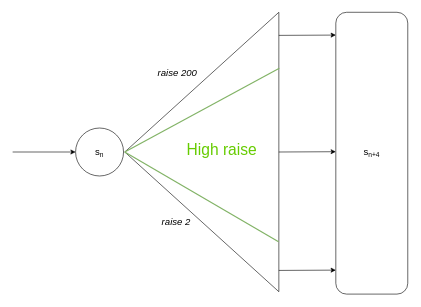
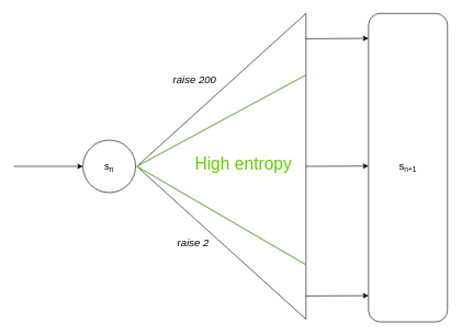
  <mxCell id="0" />
  <mxCell id="1" parent="0" />
  <mxCell id="2" value="" style="ellipse;whiteSpace=wrap;html=1;aspect=fixed;" parent="1" vertex="1"><mxGeometry x="125" y="213" width="80" height="80" as="geometry" /></mxCell>
  <mxCell id="3" value="" style="endArrow=classic;html=1;entryX=0;entryY=0.5;entryDx=0;entryDy=0;" parent="1" target="2" edge="1"><mxGeometry width="50" height="50" relative="1" as="geometry"><mxPoint x="20" y="253" as="sourcePoint" /><mxPoint x="475" y="183" as="targetPoint" /></mxGeometry></mxCell>
  <mxCell id="4" value="&lt;span style=&quot;font-size: 16px&quot;&gt;s&lt;/span&gt;&lt;span style=&quot;font-size: 13.333px&quot;&gt;&lt;sub&gt;n&lt;br&gt;&lt;/sub&gt;&lt;/span&gt;" style="text;html=1;strokeColor=none;fillColor=none;align=center;verticalAlign=middle;whiteSpace=wrap;rounded=0;" parent="1" vertex="1"><mxGeometry x="145" y="243" width="40" height="20" as="geometry" /></mxCell>
  <mxCell id="5" value="&lt;i&gt;raise 200&lt;/i&gt;" style="text;html=1;strokeColor=none;fillColor=none;align=center;verticalAlign=middle;whiteSpace=wrap;rounded=0;fontSize=16;" parent="1" vertex="1"><mxGeometry x="261" y="111" width="68" height="20" as="geometry" /></mxCell>
  <mxCell id="6" value="&lt;i&gt;raise 2&lt;/i&gt;" style="text;html=1;strokeColor=none;fillColor=none;align=center;verticalAlign=middle;whiteSpace=wrap;rounded=0;fontSize=16;" parent="1" vertex="1"><mxGeometry x="261" y="359" width="64" height="20" as="geometry" /></mxCell>
  <mxCell id="7" value="" style="triangle;whiteSpace=wrap;html=1;rotation=-180;" vertex="1" parent="1"><mxGeometry x="207" y="20" width="257" height="466" as="geometry" /></mxCell>
  <mxCell id="8" value="" style="rounded=1;whiteSpace=wrap;html=1;" vertex="1" parent="1"><mxGeometry x="559" y="20" width="120" height="470" as="geometry" /></mxCell>
  <mxCell id="9" value="" style="endArrow=classic;html=1;strokeWidth=1;entryX=-0.017;entryY=0.068;entryDx=0;entryDy=0;entryPerimeter=0;exitX=0;exitY=0.5;exitDx=0;exitDy=0;" edge="1" parent="1" source="7"><mxGeometry width="50" height="50" relative="1" as="geometry"><mxPoint x="462" y="253" as="sourcePoint" /><mxPoint x="559" y="252.5" as="targetPoint" /></mxGeometry></mxCell>
  <mxCell id="10" value="" style="endArrow=classic;html=1;strokeWidth=1;entryX=-0.017;entryY=0.068;entryDx=0;entryDy=0;entryPerimeter=0;exitX=0;exitY=0.5;exitDx=0;exitDy=0;" edge="1" parent="1"><mxGeometry width="50" height="50" relative="1" as="geometry"><mxPoint x="464" y="58.5" as="sourcePoint" /><mxPoint x="559" y="58" as="targetPoint" /></mxGeometry></mxCell>
  <mxCell id="11" value="" style="endArrow=classic;html=1;strokeWidth=1;entryX=-0.017;entryY=0.068;entryDx=0;entryDy=0;entryPerimeter=0;exitX=0;exitY=0.5;exitDx=0;exitDy=0;" edge="1" parent="1"><mxGeometry width="50" height="50" relative="1" as="geometry"><mxPoint x="464" y="450.5" as="sourcePoint" /><mxPoint x="559" y="450" as="targetPoint" /></mxGeometry></mxCell>
- <mxCell id="12" value="&lt;span style=&quot;font-size: 16px&quot;&gt;s&lt;/span&gt;&lt;span style=&quot;font-size: 13.333px&quot;&gt;&lt;sub&gt;n+4&lt;br&gt;&lt;/sub&gt;&lt;/span&gt;" style="text;html=1;strokeColor=none;fillColor=none;align=center;verticalAlign=middle;whiteSpace=wrap;rounded=0;" vertex="1" parent="1"><mxGeometry x="599" y="243" width="40" height="20" as="geometry" /></mxCell>
+ <mxCell id="12" value="&lt;span style=&quot;font-size: 16px&quot;&gt;s&lt;/span&gt;&lt;span style=&quot;font-size: 13.333px&quot;&gt;&lt;sub&gt;n+1&lt;br&gt;&lt;/sub&gt;&lt;/span&gt;" style="text;html=1;strokeColor=none;fillColor=none;align=center;verticalAlign=middle;whiteSpace=wrap;rounded=0;" vertex="1" parent="1"><mxGeometry x="599" y="243" width="40" height="20" as="geometry" /></mxCell>
  <mxCell id="13" value="" style="endArrow=none;html=1;strokeWidth=2;exitX=1;exitY=0.5;exitDx=0;exitDy=0;fillColor=#d5e8d4;strokeColor=#82b366;entryX=-0.003;entryY=0.8;entryDx=0;entryDy=0;entryPerimeter=0;" edge="1" parent="1" source="7" target="7"><mxGeometry width="50" height="50" relative="1" as="geometry"><mxPoint x="508" y="174" as="sourcePoint" /><mxPoint x="465" y="277" as="targetPoint" /></mxGeometry></mxCell>
  <mxCell id="14" value="" style="endArrow=none;html=1;strokeWidth=2;exitX=1;exitY=0.5;exitDx=0;exitDy=0;fillColor=#d5e8d4;strokeColor=#82b366;entryX=0.002;entryY=0.179;entryDx=0;entryDy=0;entryPerimeter=0;" edge="1" parent="1" source="7" target="7"><mxGeometry width="50" height="50" relative="1" as="geometry"><mxPoint x="151" y="475" as="sourcePoint" /><mxPoint x="468" y="305" as="targetPoint" /></mxGeometry></mxCell>
- <mxCell id="15" value="&lt;span style=&quot;font-size: 26px&quot;&gt;High raise&lt;/span&gt;" style="text;html=1;align=center;verticalAlign=middle;whiteSpace=wrap;rounded=0;fontColor=#66CC00;" vertex="1" parent="1"><mxGeometry x="261" y="194" width="216" height="112" as="geometry" /></mxCell>
+ <mxCell id="15" value="&lt;span style=&quot;font-size: 26px&quot;&gt;High entropy&lt;/span&gt;" style="text;html=1;align=center;verticalAlign=middle;whiteSpace=wrap;rounded=0;fontColor=#66CC00;" vertex="1" parent="1"><mxGeometry x="261" y="194" width="216" height="112" as="geometry" /></mxCell>
